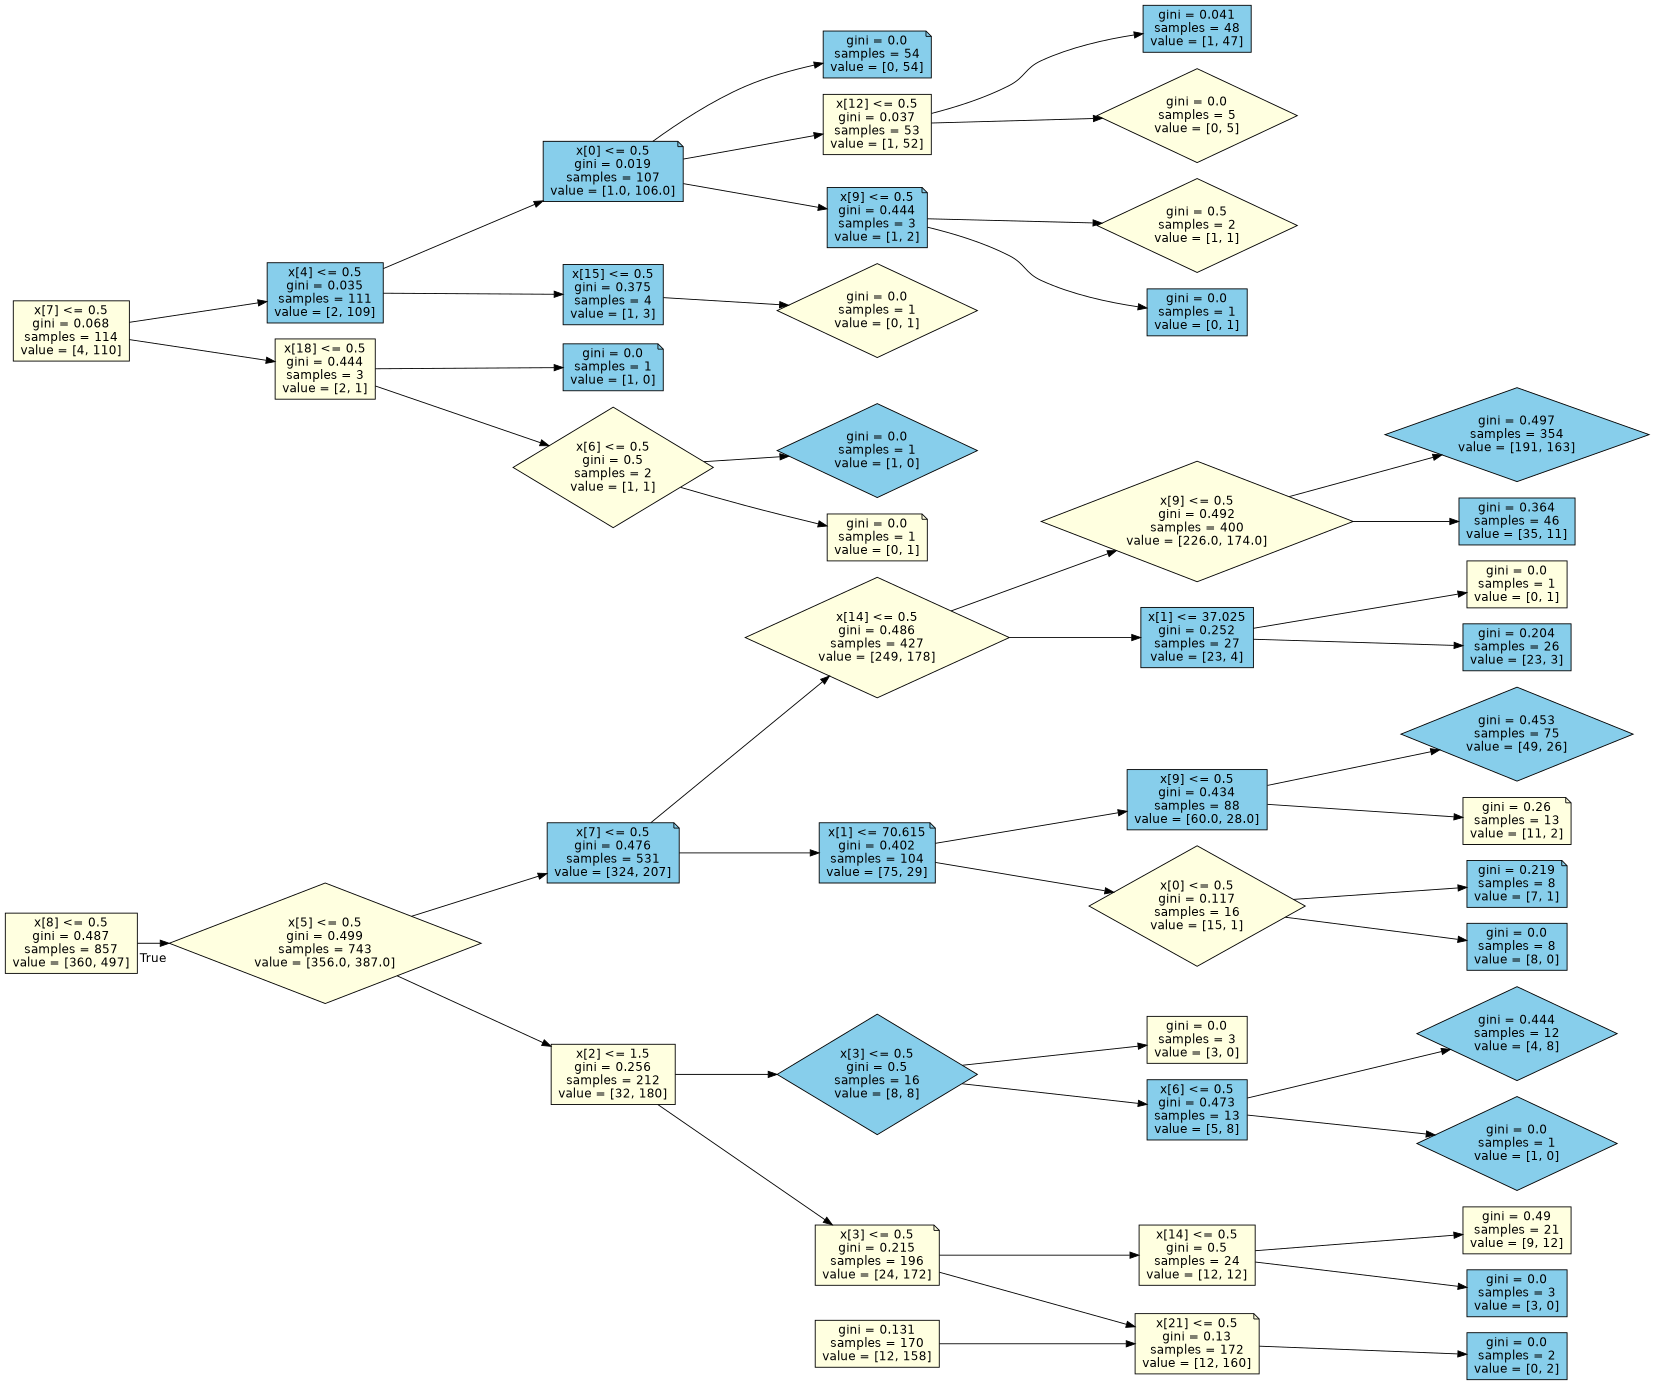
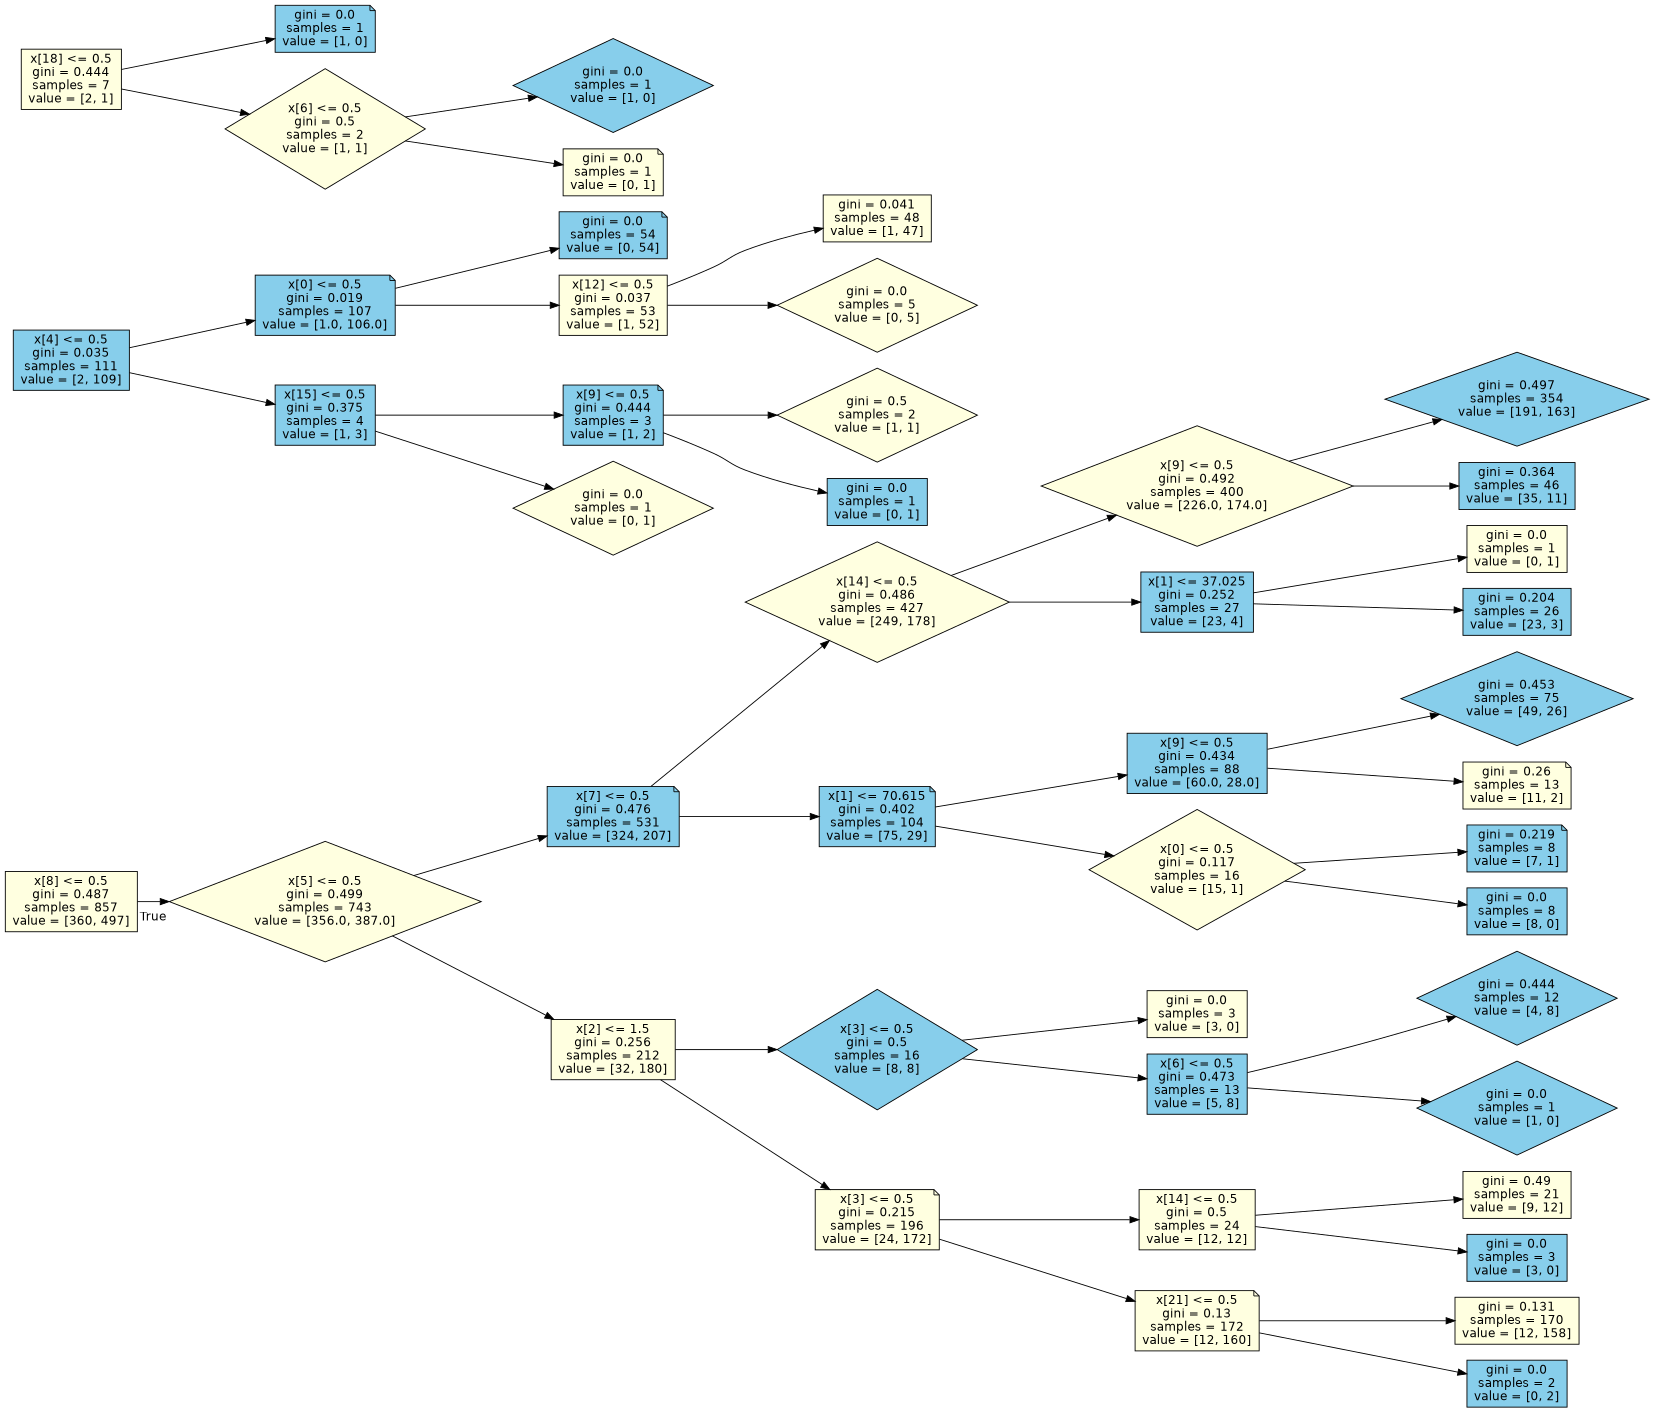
  digraph {
    rankdir=LR
    node [fillcolor=skyblue fontname=helvetica shape=box style=filled]
    edge [fontname=helvetica]
    n1 [fillcolor=lightyellow label="x[8] <= 0.5\ngini = 0.487\nsamples = 857\nvalue = [360, 497]"]
    n2 [fillcolor=lightyellow label="x[5] <= 0.5\ngini = 0.499\nsamples = 743\nvalue = [356.0, 387.0]" shape=diamond]
    n3 [label="x[7] <= 0.5\ngini = 0.476\nsamples = 531\nvalue = [324, 207]" shape=note]
    n4 [fillcolor=lightyellow label="x[2] <= 1.5\ngini = 0.256\nsamples = 212\nvalue = [32, 180]"]
-   n5 [fillcolor=lightyellow label="x[7] <= 0.5\ngini = 0.068\nsamples = 114\nvalue = [4, 110]"]
    n6 [label="x[4] <= 0.5\ngini = 0.035\nsamples = 111\nvalue = [2, 109]"]
-   n7 [fillcolor=lightyellow label="x[18] <= 0.5\ngini = 0.444\nsamples = 3\nvalue = [2, 1]"]
+   n7 [fillcolor=lightyellow label="x[18] <= 0.5\ngini = 0.444\nsamples = 7\nvalue = [2, 1]"]
    n8 [fillcolor=lightyellow label="x[14] <= 0.5\ngini = 0.486\nsamples = 427\nvalue = [249, 178]" shape=diamond]
    n9 [label="x[1] <= 70.615\ngini = 0.402\nsamples = 104\nvalue = [75, 29]" shape=note]
    n10 [label="x[3] <= 0.5\ngini = 0.5\nsamples = 16\nvalue = [8, 8]" shape=diamond]
    n11 [fillcolor=lightyellow label="x[3] <= 0.5\ngini = 0.215\nsamples = 196\nvalue = [24, 172]" shape=note]
    n12 [fillcolor=lightyellow label="x[9] <= 0.5\ngini = 0.492\nsamples = 400\nvalue = [226.0, 174.0]" shape=diamond]
    n13 [label="x[1] <= 37.025\ngini = 0.252\nsamples = 27\nvalue = [23, 4]"]
    n14 [label="x[9] <= 0.5\ngini = 0.434\nsamples = 88\nvalue = [60.0, 28.0]"]
    n15 [fillcolor=lightyellow label="x[0] <= 0.5\ngini = 0.117\nsamples = 16\nvalue = [15, 1]" shape=diamond]
    n16 [label="gini = 0.497\nsamples = 354\nvalue = [191, 163]" shape=diamond]
    n17 [label="gini = 0.364\nsamples = 46\nvalue = [35, 11]"]
    n18 [fillcolor=lightyellow label="gini = 0.0\nsamples = 1\nvalue = [0, 1]"]
    n19 [label="gini = 0.204\nsamples = 26\nvalue = [23, 3]"]
    n20 [label="gini = 0.453\nsamples = 75\nvalue = [49, 26]" shape=diamond]
    n21 [fillcolor=lightyellow label="gini = 0.26\nsamples = 13\nvalue = [11, 2]" shape=note]
    n22 [label="gini = 0.219\nsamples = 8\nvalue = [7, 1]" shape=note]
    n23 [label="gini = 0.0\nsamples = 8\nvalue = [8, 0]"]
    n24 [fillcolor=lightyellow label="gini = 0.0\nsamples = 3\nvalue = [3, 0]"]
    n25 [label="x[6] <= 0.5\ngini = 0.473\nsamples = 13\nvalue = [5, 8]"]
    n26 [fillcolor=lightyellow label="x[14] <= 0.5\ngini = 0.5\nsamples = 24\nvalue = [12, 12]"]
    n27 [fillcolor=lightyellow label="x[21] <= 0.5\ngini = 0.13\nsamples = 172\nvalue = [12, 160]" shape=note]
    n28 [label="gini = 0.444\nsamples = 12\nvalue = [4, 8]" shape=diamond]
    n29 [label="gini = 0.0\nsamples = 1\nvalue = [1, 0]" shape=diamond]
    n30 [fillcolor=lightyellow label="gini = 0.49\nsamples = 21\nvalue = [9, 12]"]
    n31 [label="gini = 0.0\nsamples = 3\nvalue = [3, 0]"]
    n32 [fillcolor=lightyellow label="gini = 0.131\nsamples = 170\nvalue = [12, 158]"]
    n33 [label="gini = 0.0\nsamples = 2\nvalue = [0, 2]"]
    n34 [label="x[0] <= 0.5\ngini = 0.019\nsamples = 107\nvalue = [1.0, 106.0]" shape=note]
    n35 [label="x[15] <= 0.5\ngini = 0.375\nsamples = 4\nvalue = [1, 3]"]
    n36 [label="gini = 0.0\nsamples = 1\nvalue = [1, 0]" shape=note]
    n37 [fillcolor=lightyellow label="x[6] <= 0.5\ngini = 0.5\nsamples = 2\nvalue = [1, 1]" shape=diamond]
    n38 [label="gini = 0.0\nsamples = 54\nvalue = [0, 54]" shape=note]
    n39 [fillcolor=lightyellow label="x[12] <= 0.5\ngini = 0.037\nsamples = 53\nvalue = [1, 52]"]
    n40 [label="x[9] <= 0.5\ngini = 0.444\nsamples = 3\nvalue = [1, 2]" shape=note]
    n41 [fillcolor=lightyellow label="gini = 0.0\nsamples = 1\nvalue = [0, 1]" shape=diamond]
-   n42 [label="gini = 0.041\nsamples = 48\nvalue = [1, 47]"]
+   n42 [fillcolor=lightyellow label="gini = 0.041\nsamples = 48\nvalue = [1, 47]"]
    n43 [fillcolor=lightyellow label="gini = 0.0\nsamples = 5\nvalue = [0, 5]" shape=diamond]
    n44 [fillcolor=lightyellow label="gini = 0.5\nsamples = 2\nvalue = [1, 1]" shape=diamond]
    n45 [label="gini = 0.0\nsamples = 1\nvalue = [0, 1]"]
    n46 [label="gini = 0.0\nsamples = 1\nvalue = [1, 0]" shape=diamond]
    n47 [fillcolor=lightyellow label="gini = 0.0\nsamples = 1\nvalue = [0, 1]" shape=note]
    n1 -> n2 [headlabel=True labelangle=45 labeldistance=2.5]
    n2 -> n3
    n2 -> n4
    n3 -> n8
    n3 -> n9
    n4 -> n10
    n4 -> n11
-   n5 -> n6
-   n5 -> n7
    n6 -> n34
    n6 -> n35
    n7 -> n36
    n7 -> n37
    n8 -> n12
    n8 -> n13
    n9 -> n14
    n9 -> n15
    n10 -> n24
    n10 -> n25
    n11 -> n26
    n11 -> n27
    n12 -> n16
    n12 -> n17
    n13 -> n18
    n13 -> n19
    n14 -> n20
    n14 -> n21
    n15 -> n22
    n15 -> n23
    n25 -> n28
    n25 -> n29
    n26 -> n30
    n26 -> n31
-   n32 -> n27
+   n27 -> n32
    n27 -> n33
    n34 -> n38
    n34 -> n39
-   n34 -> n40
+   n35 -> n40
    n35 -> n41
    n37 -> n46
    n37 -> n47
    n39 -> n42
    n39 -> n43
    n40 -> n44
    n40 -> n45
  }
